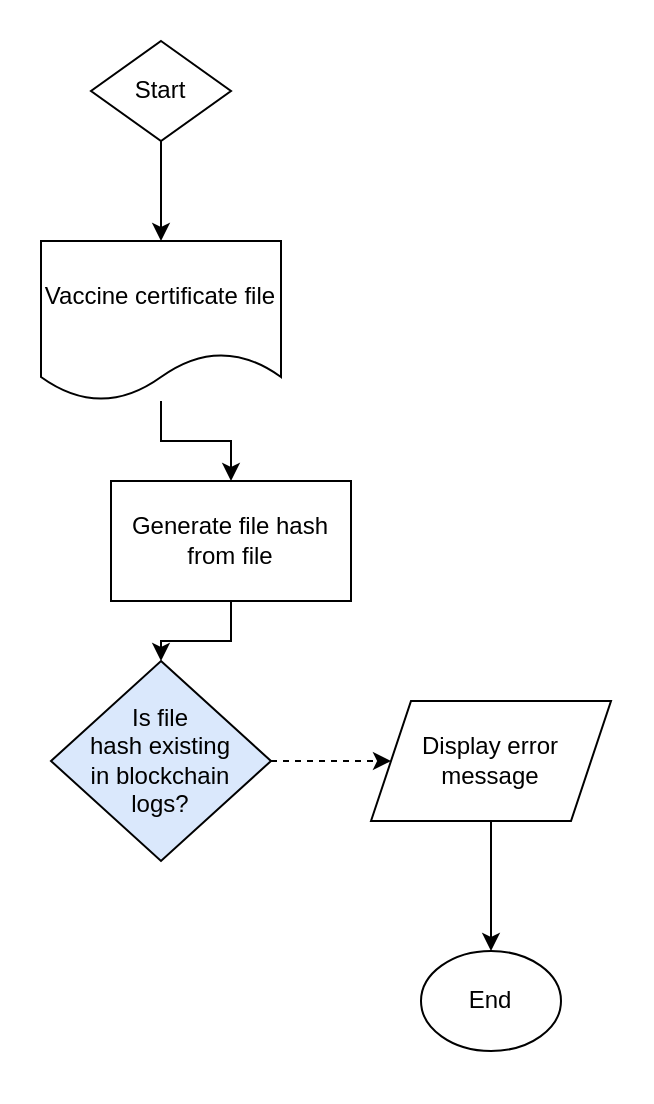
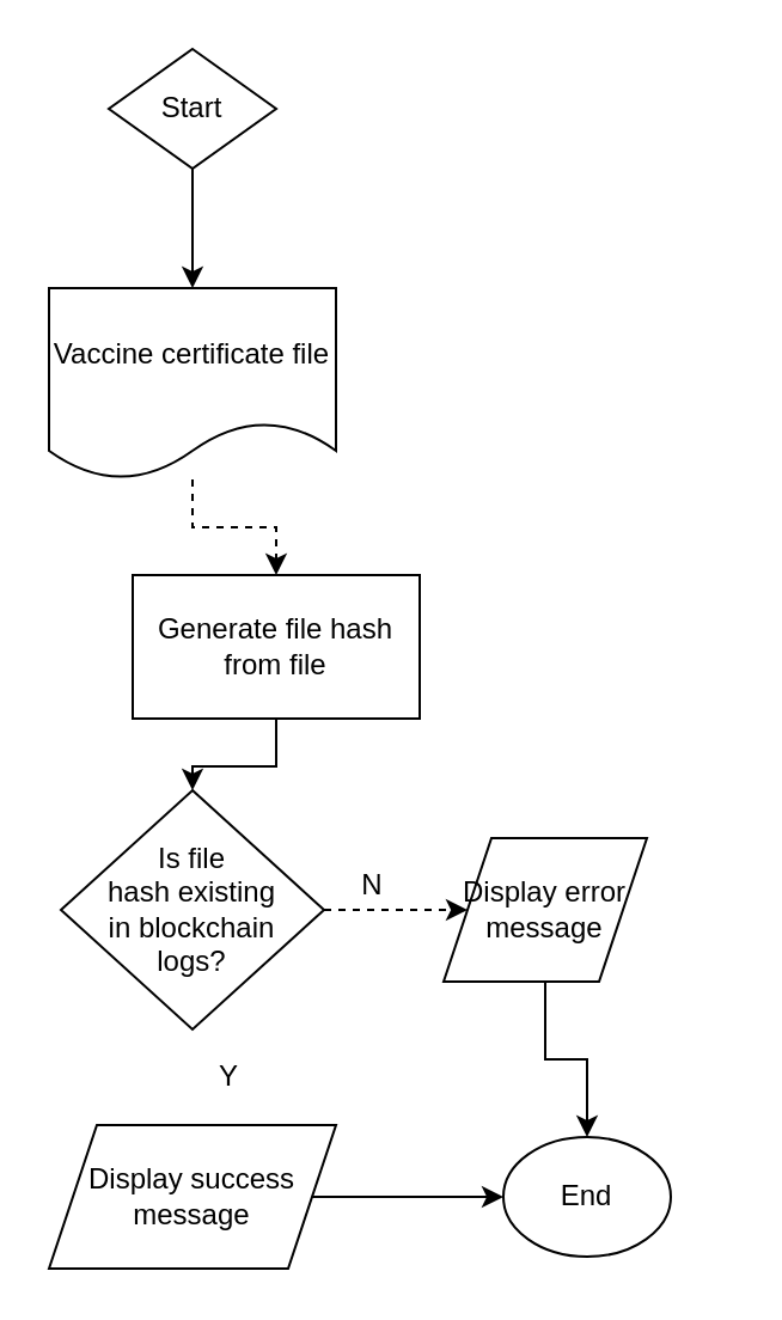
  <mxCell id="0" />
  <mxCell id="1" parent="0" />
  <mxCell id="2" value="" style="edgeStyle=orthogonalEdgeStyle;rounded=0;orthogonalLoop=1;jettySize=auto;html=1;" parent="1" source="3" target="5" edge="1"><mxGeometry relative="1" as="geometry" /></mxCell>
  <mxCell id="3" value="Start" style="rhombus;whiteSpace=wrap;html=1;" parent="1" vertex="1"><mxGeometry x="45" y="20" width="70" height="50" as="geometry" /></mxCell>
- <mxCell id="4" value="" style="edgeStyle=orthogonalEdgeStyle;rounded=0;orthogonalLoop=1;jettySize=auto;html=1;" parent="1" source="5" target="7" edge="1"><mxGeometry relative="1" as="geometry" /></mxCell>
+ <mxCell id="4" value="" style="edgeStyle=orthogonalEdgeStyle;rounded=0;orthogonalLoop=1;jettySize=auto;html=1;dashed=1;" parent="1" source="5" target="7" edge="1"><mxGeometry relative="1" as="geometry" /></mxCell>
  <mxCell id="5" value="Vaccine certificate file" style="shape=document;whiteSpace=wrap;html=1;boundedLbl=1;" parent="1" vertex="1"><mxGeometry x="20" y="120" width="120" height="80" as="geometry" /></mxCell>
  <mxCell id="6" value="" style="edgeStyle=orthogonalEdgeStyle;rounded=0;orthogonalLoop=1;jettySize=auto;html=1;" parent="1" source="7" target="9" edge="1"><mxGeometry relative="1" as="geometry" /></mxCell>
  <mxCell id="7" value="Generate file hash from file" style="rounded=0;whiteSpace=wrap;html=1;" parent="1" vertex="1"><mxGeometry x="55" y="240" width="120" height="60" as="geometry" /></mxCell>
  <mxCell id="8" value="" style="edgeStyle=orthogonalEdgeStyle;rounded=0;orthogonalLoop=1;jettySize=auto;html=1;dashed=1;" parent="1" source="9" target="11" edge="1"><mxGeometry relative="1" as="geometry" /></mxCell>
- <mxCell id="9" value="Is file &lt;br&gt;hash existing &lt;br&gt;in blockchain &lt;br&gt;logs?" style="rhombus;whiteSpace=wrap;html=1;fillColor=#dae8fc;" parent="1" vertex="1"><mxGeometry x="25" y="330" width="110" height="100" as="geometry" /></mxCell>
+ <mxCell id="9" value="Is file &lt;br&gt;hash existing &lt;br&gt;in blockchain &lt;br&gt;logs?" style="rhombus;whiteSpace=wrap;html=1;" parent="1" vertex="1"><mxGeometry x="25" y="330" width="110" height="100" as="geometry" /></mxCell>
  <mxCell id="10" value="" style="edgeStyle=orthogonalEdgeStyle;rounded=0;orthogonalLoop=1;jettySize=auto;html=1;" parent="1" source="11" target="14" edge="1"><mxGeometry relative="1" as="geometry" /></mxCell>
- <mxCell id="11" value="Display error message" style="shape=parallelogram;perimeter=parallelogramPerimeter;whiteSpace=wrap;html=1;fixedSize=1;" parent="1" vertex="1"><mxGeometry x="185" y="350" width="120" height="60" as="geometry" /></mxCell>
+ <mxCell id="11" value="Display error message" style="shape=parallelogram;perimeter=parallelogramPerimeter;whiteSpace=wrap;html=1;fixedSize=1;" parent="1" vertex="1"><mxGeometry x="185" y="350" width="85" height="60" as="geometry" /></mxCell>
+ <mxCell id="12" value="" style="edgeStyle=orthogonalEdgeStyle;rounded=0;orthogonalLoop=1;jettySize=auto;html=1;" parent="1" source="13" target="14" edge="1"><mxGeometry relative="1" as="geometry" /></mxCell>
+ <mxCell id="13" value="Display success message" style="shape=parallelogram;perimeter=parallelogramPerimeter;whiteSpace=wrap;html=1;fixedSize=1;" parent="1" vertex="1"><mxGeometry x="20" y="470" width="120" height="60" as="geometry" /></mxCell>
  <mxCell id="14" value="End" style="ellipse;whiteSpace=wrap;html=1;" parent="1" vertex="1"><mxGeometry x="210" y="475" width="70" height="50" as="geometry" /></mxCell>
+ <mxCell id="15" value="N" style="text;html=1;align=center;verticalAlign=middle;resizable=0;points=[];autosize=1;strokeColor=none;fillColor=none;" parent="1" vertex="1"><mxGeometry x="145" y="360" width="20" height="20" as="geometry" /></mxCell>
+ <mxCell id="16" value="Y" style="text;html=1;align=center;verticalAlign=middle;resizable=0;points=[];autosize=1;strokeColor=none;fillColor=none;" parent="1" vertex="1"><mxGeometry x="85" y="440" width="20" height="20" as="geometry" /></mxCell>
